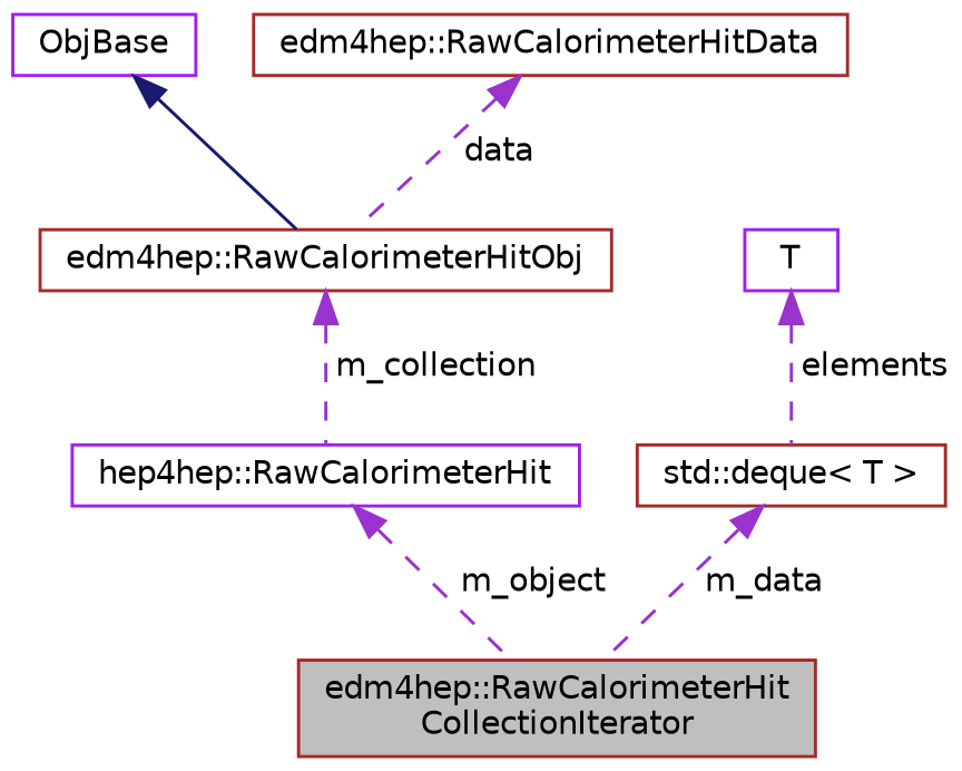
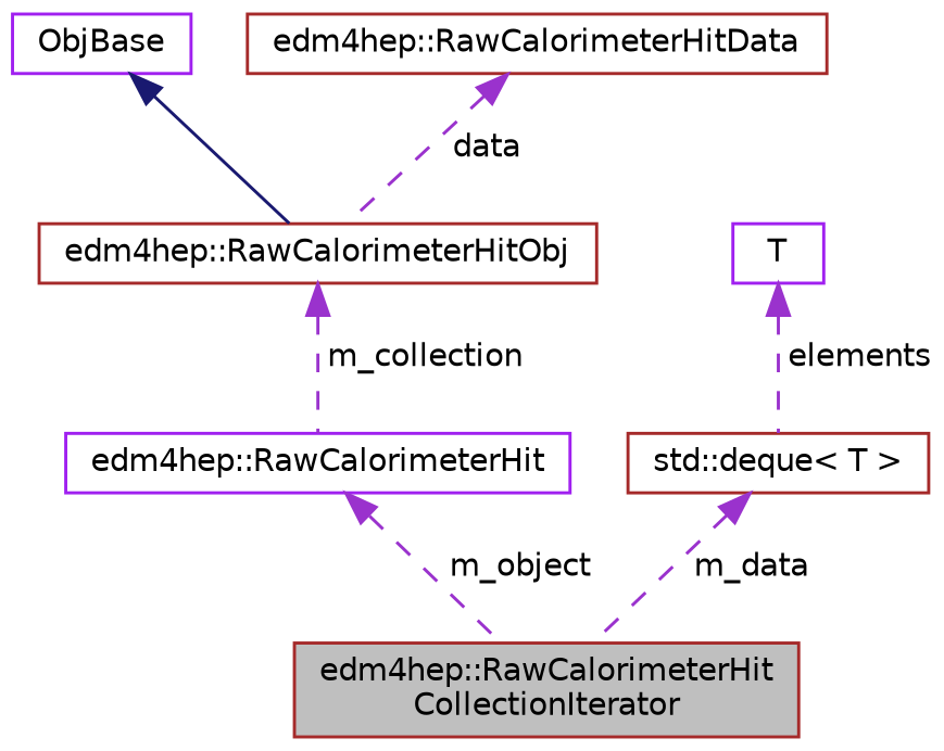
  digraph {
    node [color=brown fillcolor=white fontname=Helvetica fontsize=10 shape=record style=filled]
    edge [color=darkorchid3 dir=back fontname=Helvetica fontsize=10 labelfontname=Helvetica labelfontsize=10 style=dashed]
    n1 [fillcolor=grey75 fontcolor=black height=0.2 label="edm4hep::RawCalorimeterHit\lCollectionIterator" width=0.4]
-   n2 [color=purple height=0.2 label="hep4hep::RawCalorimeterHit" width=0.4]
+   n2 [color=purple height=0.2 label="edm4hep::RawCalorimeterHit" width=0.4]
    n3 [height=0.2 label="edm4hep::RawCalorimeterHitObj" width=0.4]
    n4 [color=purple height=0.2 label=ObjBase width=0.4]
    n5 [height=0.2 label="edm4hep::RawCalorimeterHitData" width=0.4]
    n6 [height=0.2 label="std::deque\< T \>" width=0.4]
    n7 [color=purple height=0.2 label=T width=0.4]
    n2 -> n1 [label=" m_object"]
    n3 -> n2 [label=" m_collection"]
    n4 -> n3 [color=midnightblue style=solid]
    n5 -> n3 [label=" data"]
    n6 -> n1 [label=" m_data"]
    n7 -> n6 [label=" elements"]
  }
